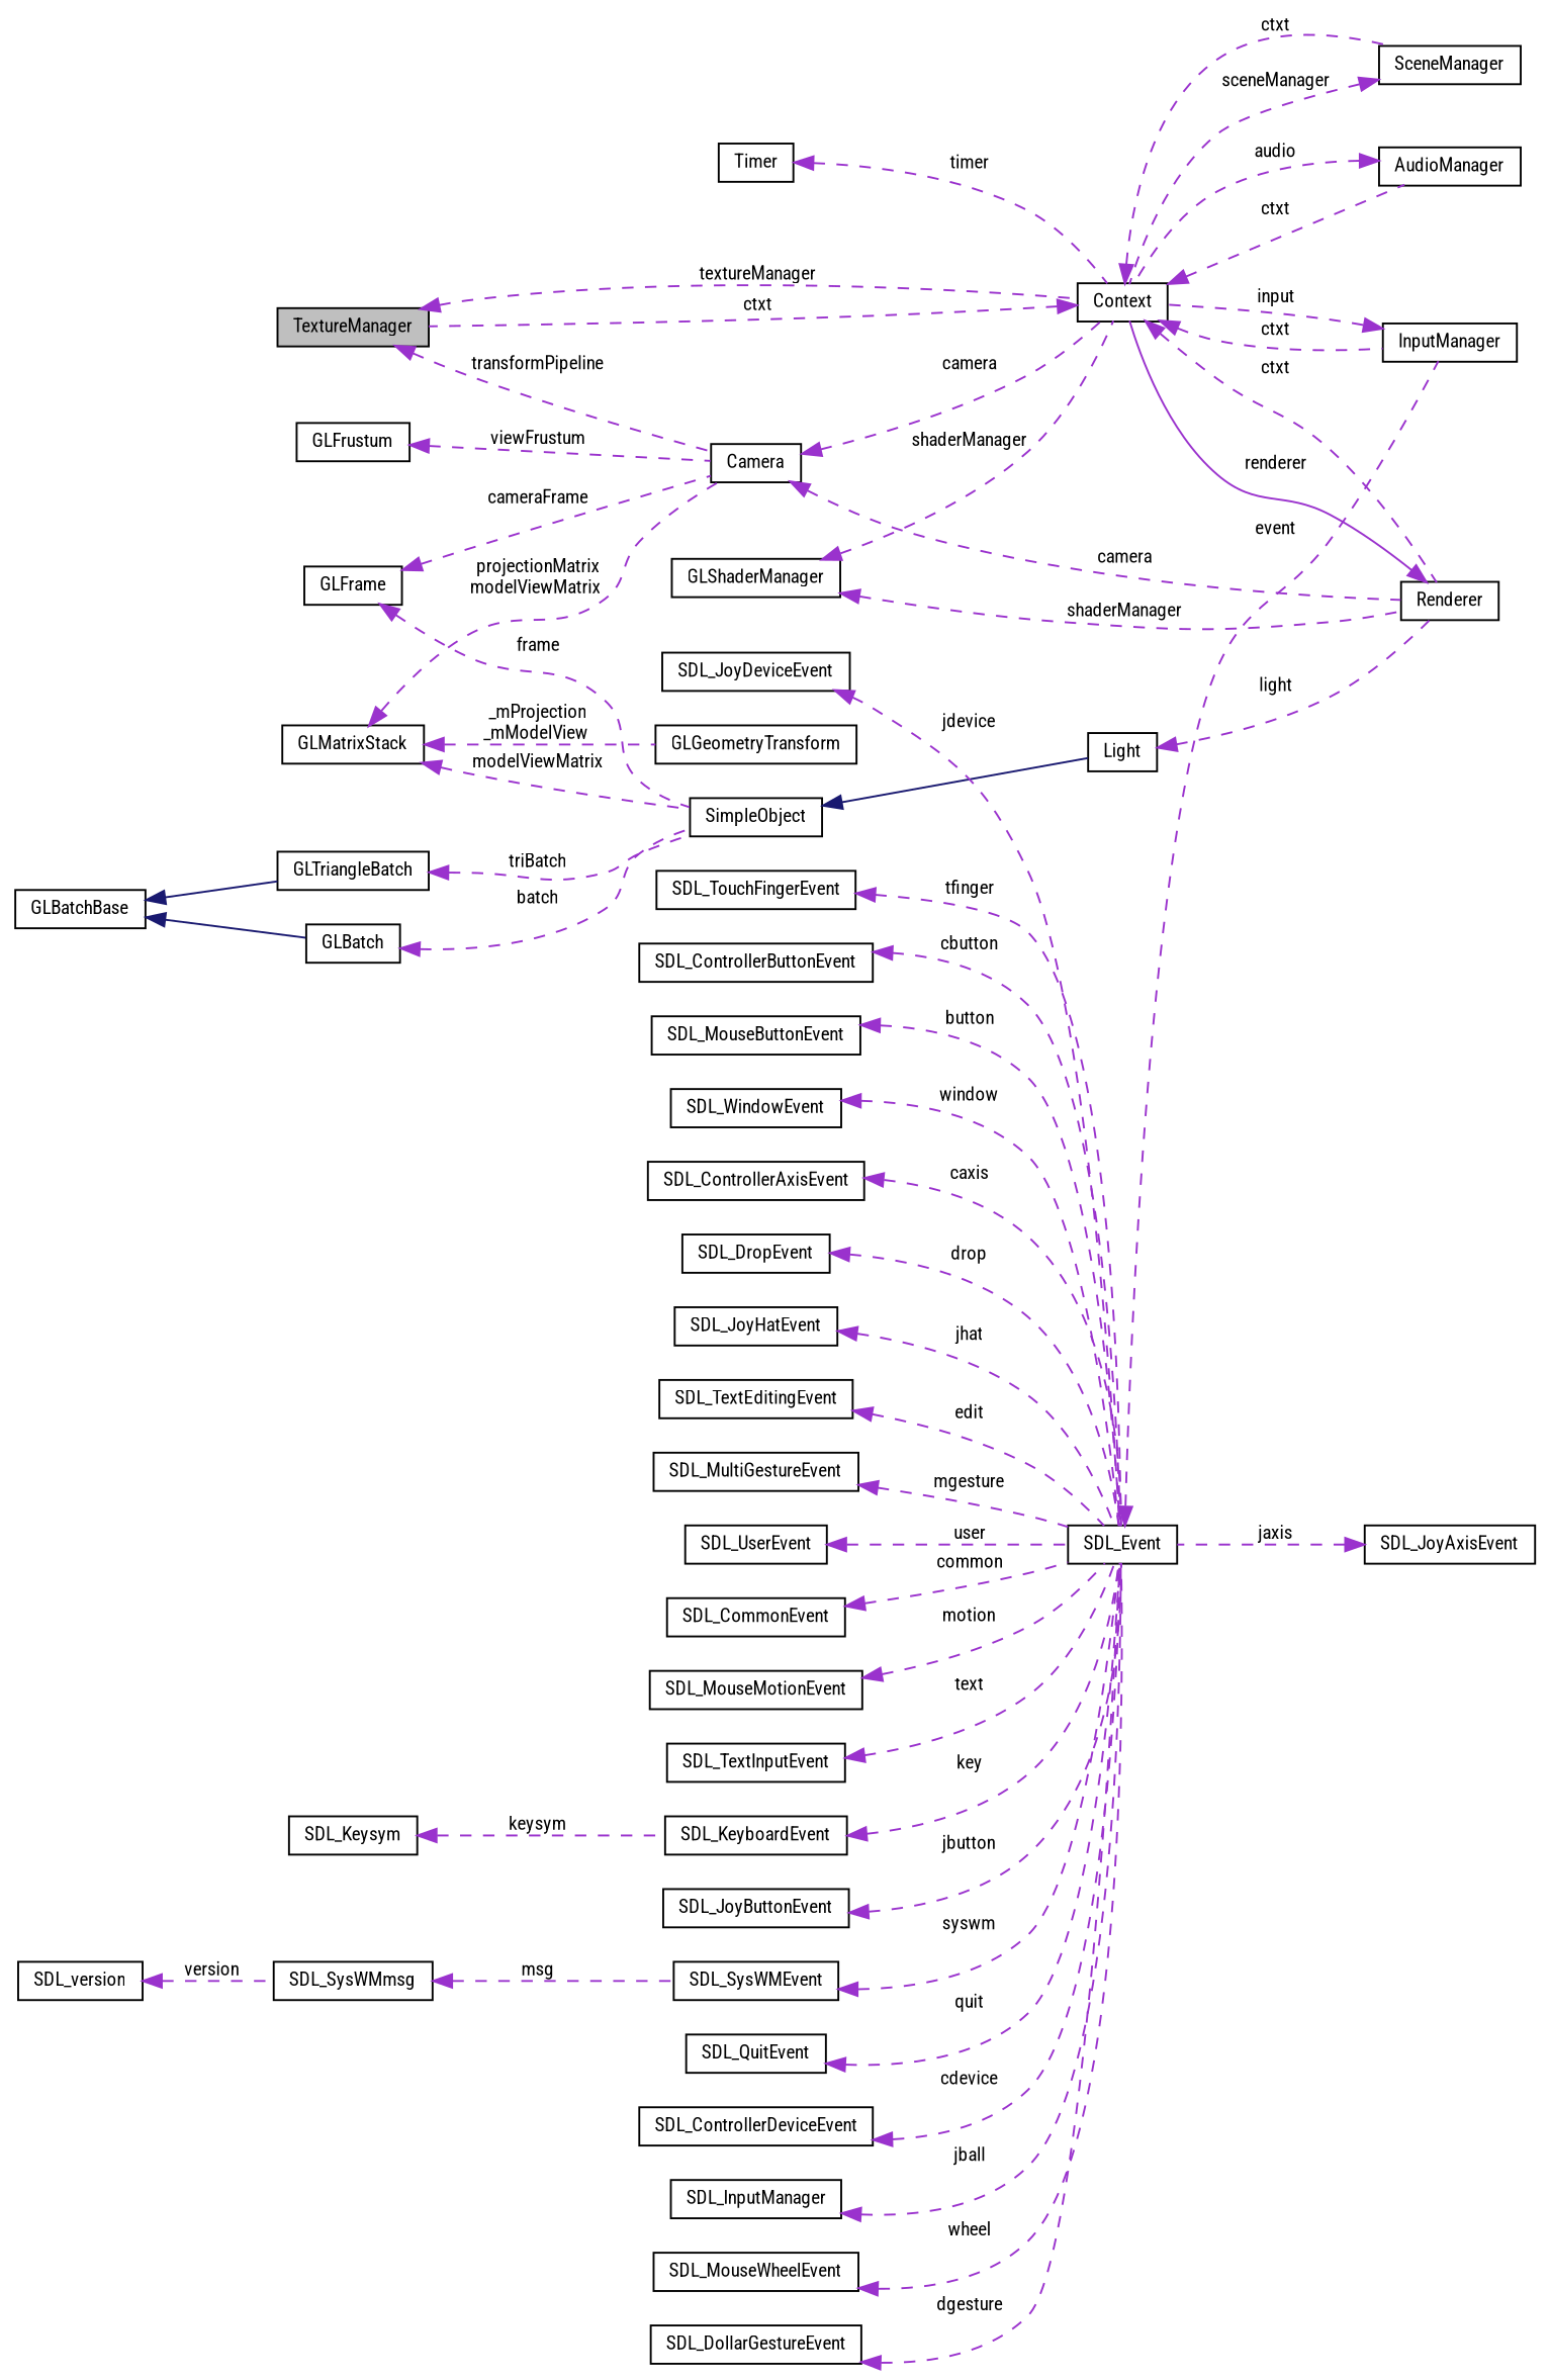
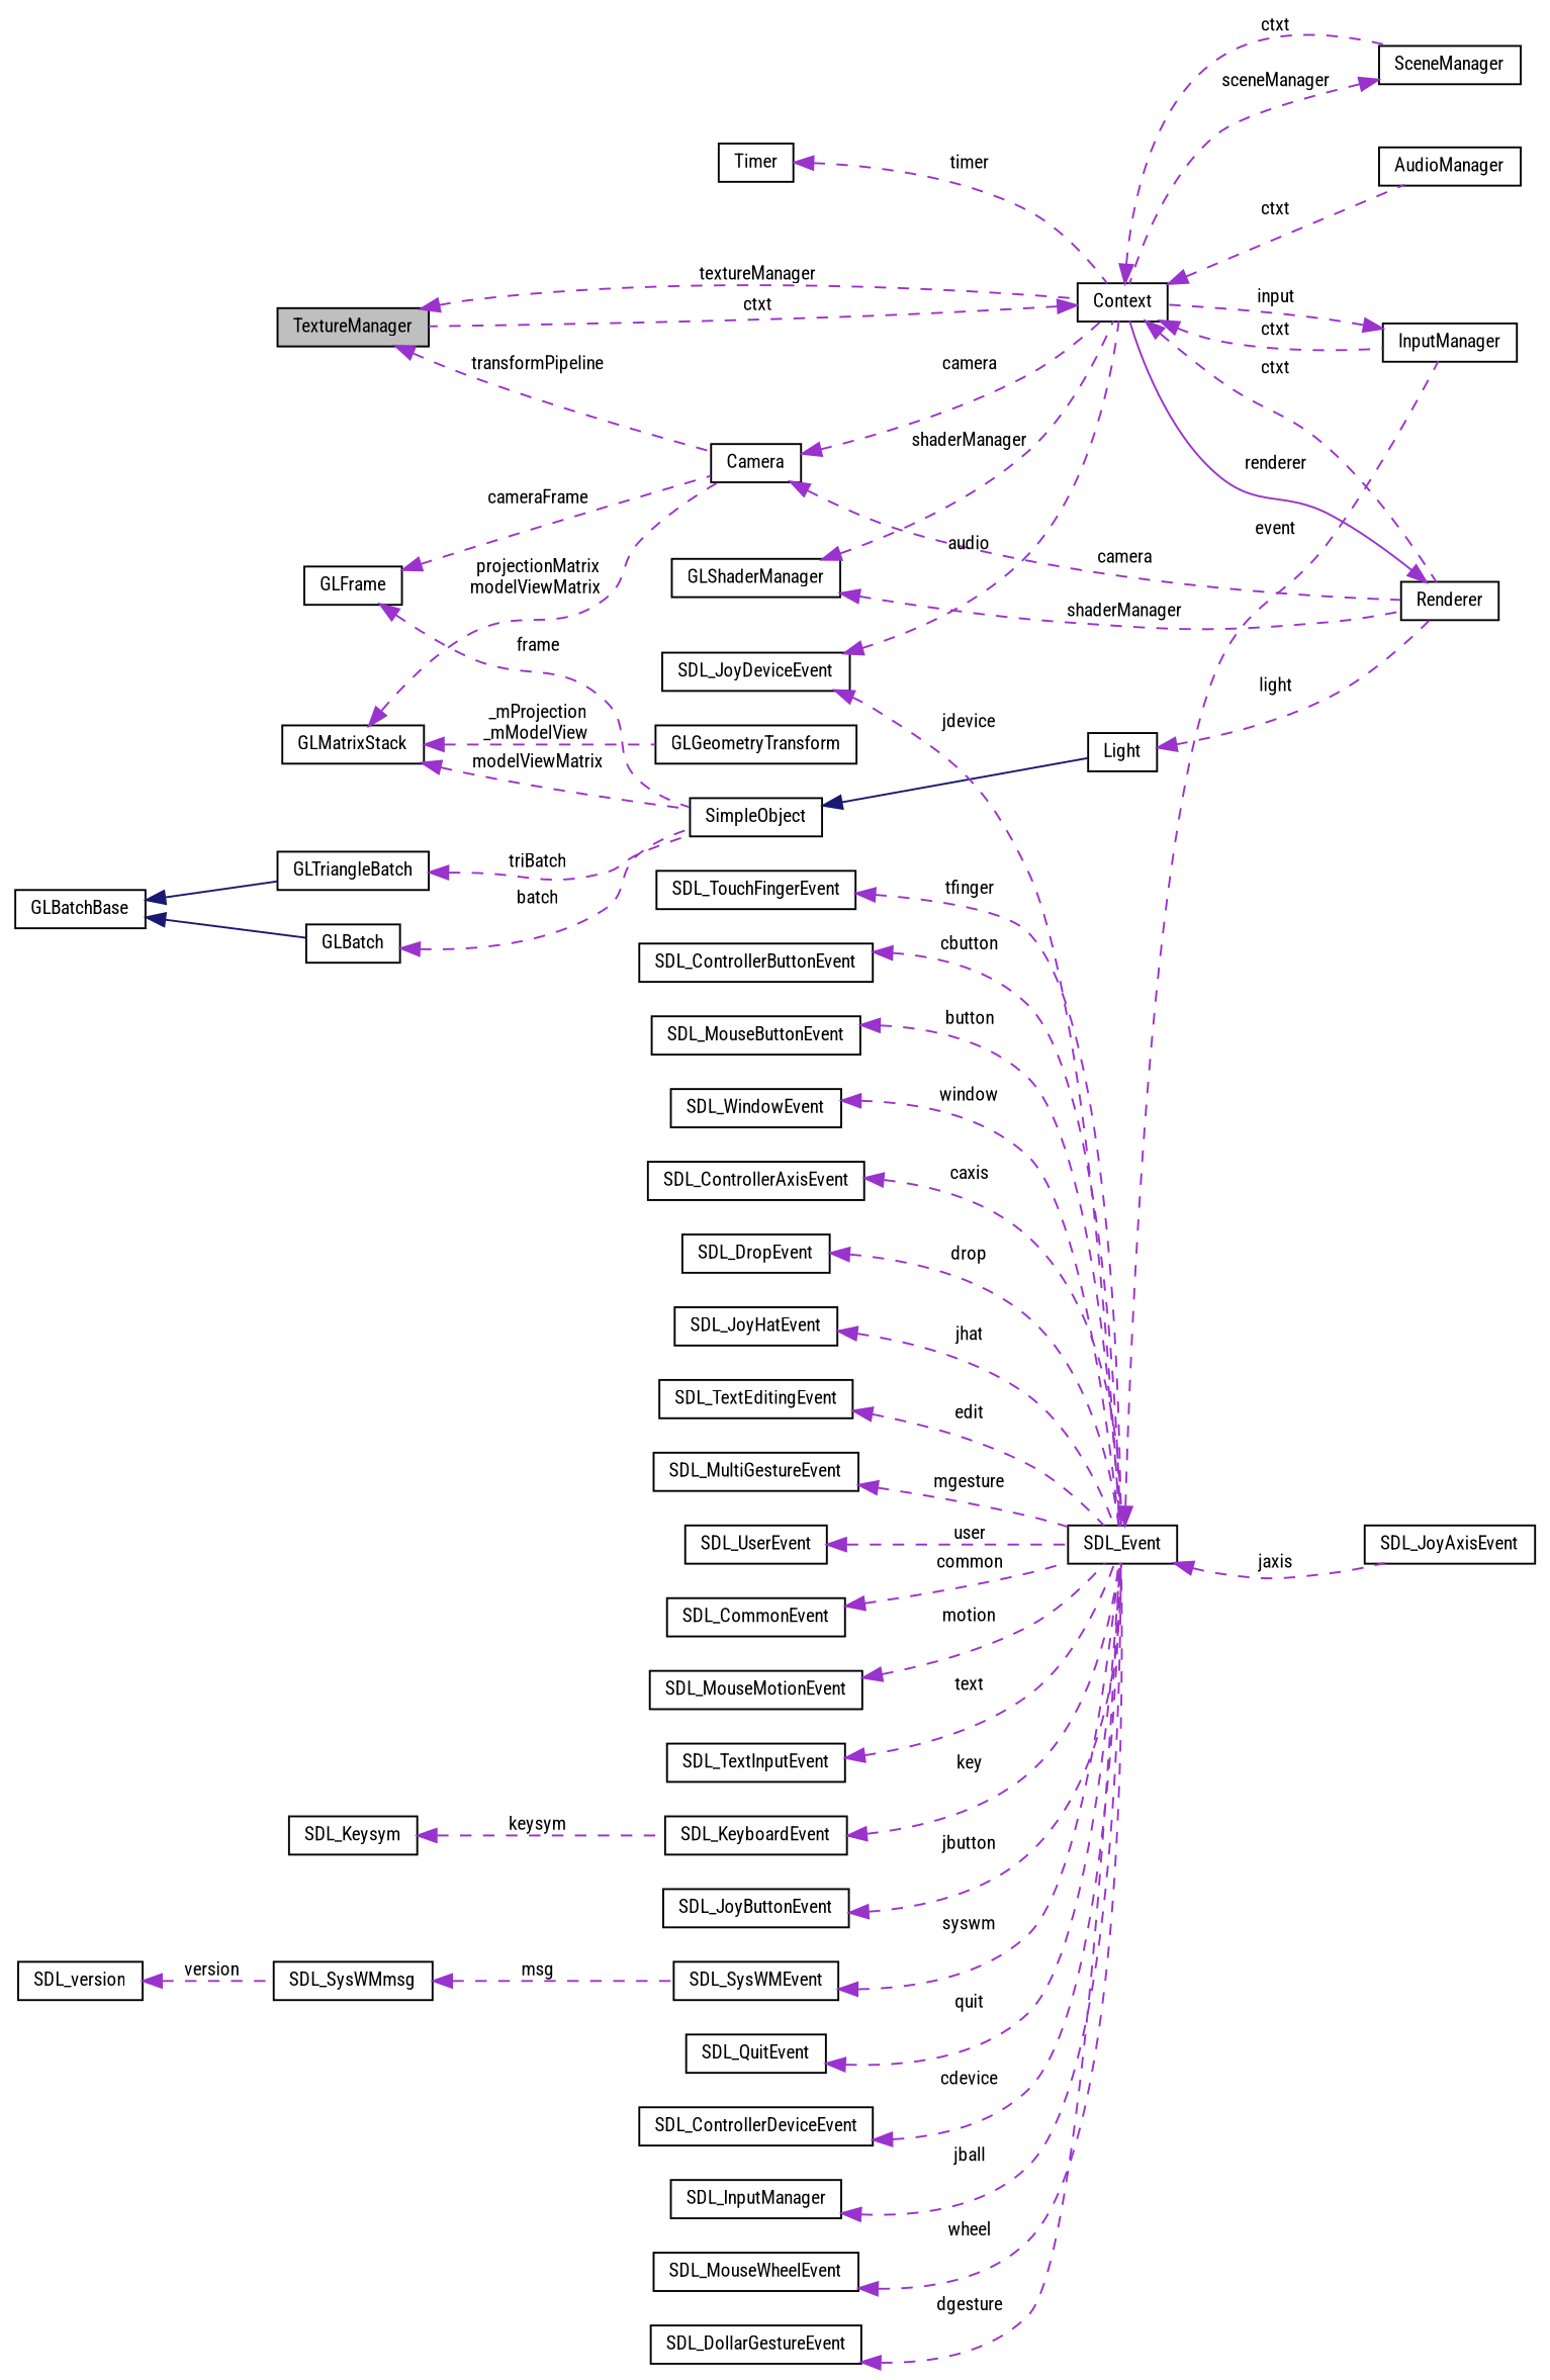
  digraph {
    fontname="Roboto Condensed"
    rankdir=LR
    node [color=black fillcolor=white fontname="Roboto Condensed" fontsize=10 shape=record style=filled]
    edge [color=darkorchid3 dir=back fontname="Roboto Condensed" fontsize=10 labelfontname=Helvetica labelfontsize=10 style=dashed]
    n1 [fillcolor=grey75 fontcolor=black height=0.2 label=TextureManager width=0.4]
    n2 [height=0.2 label=Context width=0.4]
    n3 [height=0.2 label=Camera width=0.4]
    n4 [height=0.2 label=Renderer width=0.4]
    n5 [height=0.2 label=AudioManager width=0.4]
    n6 [height=0.2 label=InputManager width=0.4]
    n7 [height=0.2 label=SceneManager width=0.4]
    n8 [height=0.2 label=Light width=0.4]
    n9 [height=0.2 label=SimpleObject width=0.4]
    n10 [height=0.2 label=GLBatch width=0.4]
    n11 [height=0.2 label=GLBatchBase width=0.4]
    n12 [height=0.2 label=GLTriangleBatch width=0.4]
    n13 [height=0.2 label=GLFrame width=0.4]
    n14 [height=0.2 label=GLMatrixStack width=0.4]
    n15 [height=0.2 label=GLGeometryTransform width=0.4]
    n16 [height=0.2 label=GLShaderManager width=0.4]
-   n17 [height=0.2 label=GLFrustum width=0.4]
    n18 [height=0.2 label=SDL_Event width=0.4]
    n19 [height=0.2 label=SDL_JoyDeviceEvent width=0.4]
    n20 [height=0.2 label=SDL_JoyHatEvent width=0.4]
    n21 [height=0.2 label=SDL_TextEditingEvent width=0.4]
    n22 [height=0.2 label=SDL_MultiGestureEvent width=0.4]
    n23 [height=0.2 label=SDL_UserEvent width=0.4]
    n24 [height=0.2 label=SDL_CommonEvent width=0.4]
    n25 [height=0.2 label=SDL_MouseMotionEvent width=0.4]
    n26 [height=0.2 label=SDL_TextInputEvent width=0.4]
    n27 [height=0.2 label=SDL_KeyboardEvent width=0.4]
    n28 [height=0.2 label=SDL_Keysym width=0.4]
    n29 [height=0.2 label=SDL_JoyButtonEvent width=0.4]
    n30 [height=0.2 label=SDL_SysWMEvent width=0.4]
    n31 [height=0.2 label=SDL_SysWMmsg width=0.4]
    n32 [height=0.2 label=SDL_version width=0.4]
    n33 [height=0.2 label=SDL_QuitEvent width=0.4]
    n34 [height=0.2 label=SDL_ControllerDeviceEvent width=0.4]
    n35 [height=0.2 label=SDL_InputManager width=0.4]
    n36 [height=0.2 label=SDL_MouseWheelEvent width=0.4]
    n37 [height=0.2 label=SDL_DollarGestureEvent width=0.4]
    n38 [height=0.2 label=SDL_TouchFingerEvent width=0.4]
    n39 [height=0.2 label=SDL_ControllerButtonEvent width=0.4]
    n40 [height=0.2 label=SDL_MouseButtonEvent width=0.4]
    n41 [height=0.2 label=SDL_WindowEvent width=0.4]
    n42 [height=0.2 label=SDL_ControllerAxisEvent width=0.4]
    n43 [height=0.2 label=SDL_JoyAxisEvent width=0.4]
    n44 [height=0.2 label=SDL_DropEvent width=0.4]
    n45 [height=0.2 label=Timer width=0.4]
    n1 -> n2 [label=" textureManager"]
    n1 -> n3 [label=" transformPipeline"]
    n2 -> n1 [label=" ctxt"]
    n2 -> n4 [label=" ctxt"]
    n2 -> n5 [label=" ctxt"]
    n2 -> n6 [label=" ctxt"]
    n2 -> n7 [label=" ctxt"]
    n3 -> n2 [label=" camera"]
    n3 -> n4 [label=" camera"]
    n4 -> n2 [label=" renderer" style=solid]
-   n5 -> n2 [label=" audio"]
+   n19 -> n2 [label=" audio"]
    n6 -> n2 [label=" input"]
    n7 -> n2 [label=" sceneManager"]
    n8 -> n4 [label=" light"]
    n9 -> n8 [color=midnightblue style=solid]
    n10 -> n9 [label=" batch"]
    n11 -> n10 [color=midnightblue style=solid]
    n11 -> n12 [color=midnightblue style=solid]
    n12 -> n9 [label=" triBatch"]
    n13 -> n3 [label=" cameraFrame"]
    n13 -> n9 [label=" frame"]
    n14 -> n3 [label=" projectionMatrix\nmodelViewMatrix"]
    n14 -> n9 [label=" modelViewMatrix"]
    n14 -> n15 [label=" _mProjection\n_mModelView"]
    n16 -> n2 [label=" shaderManager"]
    n16 -> n4 [label=" shaderManager"]
-   n17 -> n3 [label=" viewFrustum"]
    n18 -> n6 [label=" event"]
    n19 -> n18 [label=" jdevice"]
    n20 -> n18 [label=" jhat"]
    n21 -> n18 [label=" edit"]
    n22 -> n18 [label=" mgesture"]
    n23 -> n18 [label=" user"]
    n24 -> n18 [label=" common"]
    n25 -> n18 [label=" motion"]
    n26 -> n18 [label=" text"]
    n27 -> n18 [label=" key"]
    n28 -> n27 [label=" keysym"]
    n29 -> n18 [label=" jbutton"]
    n30 -> n18 [label=" syswm"]
    n31 -> n30 [label=" msg"]
    n32 -> n31 [label=" version"]
    n33 -> n18 [label=" quit"]
    n34 -> n18 [label=" cdevice"]
    n35 -> n18 [label=" jball"]
    n36 -> n18 [label=" wheel"]
    n37 -> n18 [label=" dgesture"]
    n38 -> n18 [label=" tfinger"]
    n39 -> n18 [label=" cbutton"]
    n40 -> n18 [label=" button"]
    n41 -> n18 [label=" window"]
    n42 -> n18 [label=" caxis"]
-   n43 -> n18 [label=" jaxis"]
+   n18 -> n43 [label=" jaxis"]
    n44 -> n18 [label=" drop"]
    n45 -> n2 [label=" timer"]
  }
